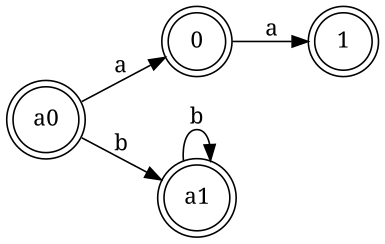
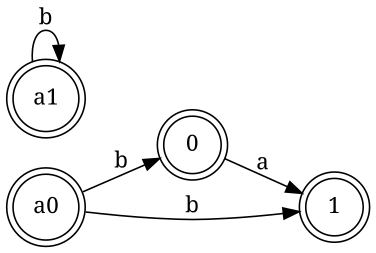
  digraph {
    fontname="Noto Serif"
    rankdir=LR
    node [fontname="Noto Serif" shape=doublecircle]
    edge [fontname="Noto Serif"]
    a0
    0
    a1
    1
-   a0 -> 0 [label=a]
-   a0 -> a1 [label=b]
+   a0 -> 0 [label=b]
+   a0 -> 1 [label=b]
    0 -> 1 [label=a]
    a1 -> a1 [label=b]
  }
